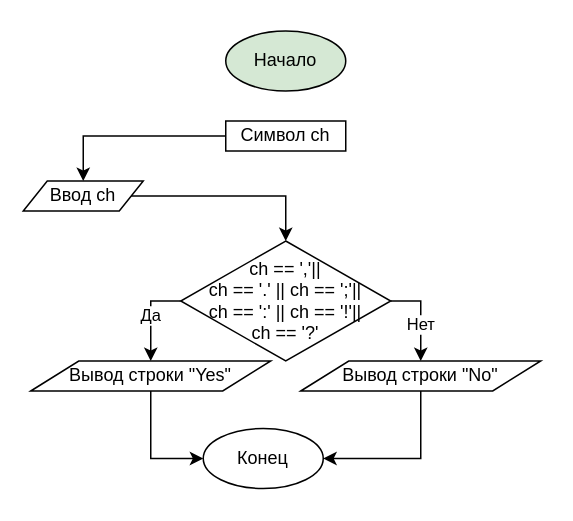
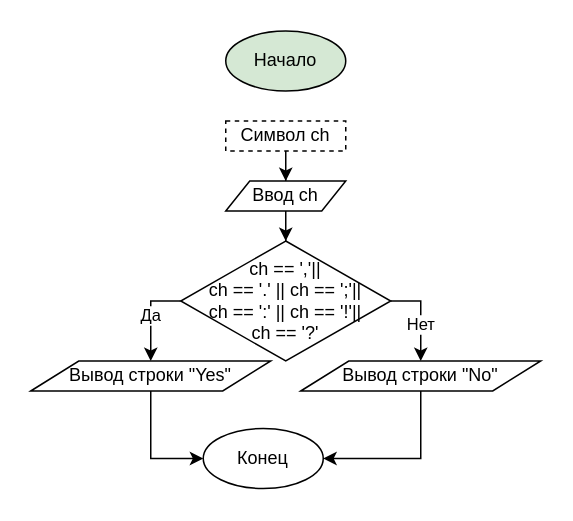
  <mxCell id="0" />
  <mxCell id="1" parent="0" />
  <mxCell id="2" value="Начало" style="ellipse;whiteSpace=wrap;html=1;fillColor=#d5e8d4;" parent="1" vertex="1"><mxGeometry x="150" y="20" width="80" height="40" as="geometry" /></mxCell>
  <mxCell id="3" value="Конец" style="ellipse;whiteSpace=wrap;html=1;" parent="1" vertex="1"><mxGeometry x="135" y="285" width="80" height="40" as="geometry" /></mxCell>
  <mxCell id="4" style="edgeStyle=orthogonalEdgeStyle;rounded=0;orthogonalLoop=1;jettySize=auto;html=1;entryX=0.5;entryY=0;entryDx=0;entryDy=0;" edge="1" parent="1" source="5" target="11"><mxGeometry relative="1" as="geometry" /></mxCell>
- <mxCell id="5" value="Ввод ch" style="shape=parallelogram;perimeter=parallelogramPerimeter;whiteSpace=wrap;html=1;" vertex="1" parent="1"><mxGeometry x="15" y="120" width="80" height="20" as="geometry" /></mxCell>
+ <mxCell id="5" value="Ввод ch" style="shape=parallelogram;perimeter=parallelogramPerimeter;whiteSpace=wrap;html=1;" vertex="1" parent="1"><mxGeometry x="150" y="120" width="80" height="20" as="geometry" /></mxCell>
  <mxCell id="6" style="edgeStyle=orthogonalEdgeStyle;rounded=0;orthogonalLoop=1;jettySize=auto;html=1;entryX=0.5;entryY=0;entryDx=0;entryDy=0;" edge="1" parent="1" source="7" target="5"><mxGeometry relative="1" as="geometry" /></mxCell>
- <mxCell id="7" value="Символ ch" style="rounded=0;whiteSpace=wrap;html=1;" vertex="1" parent="1"><mxGeometry x="150" y="80" width="80" height="20" as="geometry" /></mxCell>
+ <mxCell id="7" value="Символ ch" style="rounded=0;whiteSpace=wrap;html=1;dashed=1;" vertex="1" parent="1"><mxGeometry x="150" y="80" width="80" height="20" as="geometry" /></mxCell>
  <mxCell id="8" value="Да" style="edgeStyle=orthogonalEdgeStyle;rounded=0;orthogonalLoop=1;jettySize=auto;html=1;entryX=0.5;entryY=0;entryDx=0;entryDy=0;" edge="1" parent="1" source="11" target="13"><mxGeometry relative="1" as="geometry"><Array as="points"><mxPoint x="100" y="200" /></Array></mxGeometry></mxCell>
  <mxCell id="9" style="edgeStyle=orthogonalEdgeStyle;rounded=0;orthogonalLoop=1;jettySize=auto;html=1;entryX=0.5;entryY=0;entryDx=0;entryDy=0;" edge="1" parent="1" source="11" target="15"><mxGeometry relative="1" as="geometry"><Array as="points"><mxPoint x="280" y="200" /></Array></mxGeometry></mxCell>
  <mxCell id="10" value="Нет" style="edgeLabel;html=1;align=center;verticalAlign=middle;resizable=0;points=[];" vertex="1" connectable="0" parent="9"><mxGeometry x="0.16" y="-1" relative="1" as="geometry"><mxPoint as="offset" /></mxGeometry></mxCell>
  <mxCell id="11" value="ch == ','||&lt;br&gt;ch == '.' || ch == ';'||&lt;br&gt;ch == ':' || ch == '!'||&lt;br&gt;ch == '?'" style="rhombus;whiteSpace=wrap;html=1;" vertex="1" parent="1"><mxGeometry x="120" y="160" width="140" height="80" as="geometry" /></mxCell>
  <mxCell id="12" style="edgeStyle=orthogonalEdgeStyle;rounded=0;orthogonalLoop=1;jettySize=auto;html=1;entryX=0;entryY=0.5;entryDx=0;entryDy=0;" edge="1" parent="1" source="13" target="3"><mxGeometry relative="1" as="geometry" /></mxCell>
  <mxCell id="13" value="Вывод строки &quot;Yes&quot;" style="shape=parallelogram;perimeter=parallelogramPerimeter;whiteSpace=wrap;html=1;" vertex="1" parent="1"><mxGeometry x="20" y="240" width="160" height="20" as="geometry" /></mxCell>
  <mxCell id="14" style="edgeStyle=orthogonalEdgeStyle;rounded=0;orthogonalLoop=1;jettySize=auto;html=1;entryX=1;entryY=0.5;entryDx=0;entryDy=0;" edge="1" parent="1" source="15" target="3"><mxGeometry relative="1" as="geometry" /></mxCell>
  <mxCell id="15" value="Вывод строки &quot;No&quot;" style="shape=parallelogram;perimeter=parallelogramPerimeter;whiteSpace=wrap;html=1;" vertex="1" parent="1"><mxGeometry x="200" y="240" width="160" height="20" as="geometry" /></mxCell>
